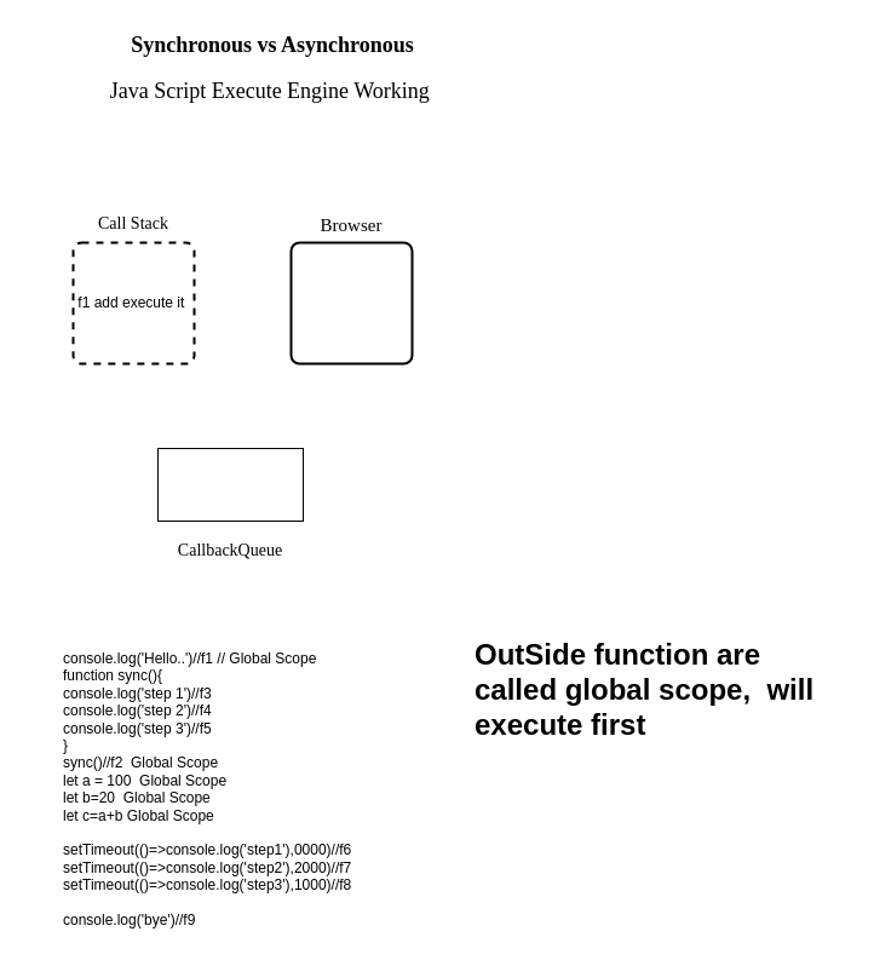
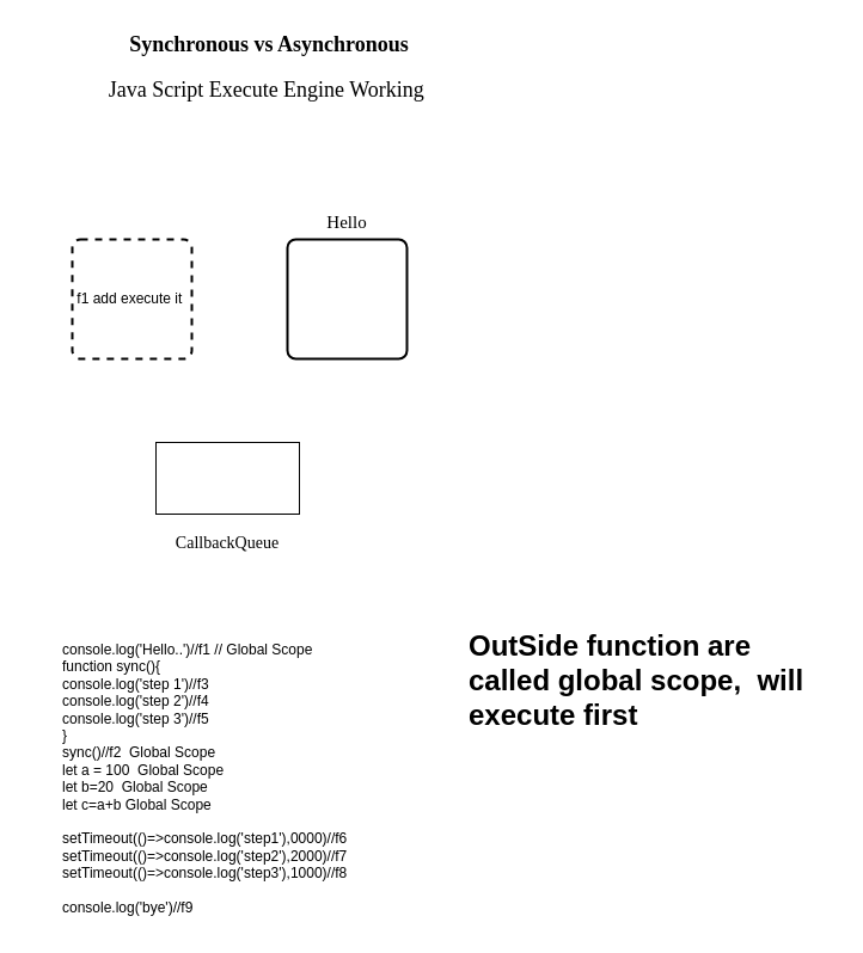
  <mxCell id="0" />
  <mxCell id="1" parent="0" />
  <mxCell id="2" value="f1 add execute it&amp;nbsp;" style="rounded=1;whiteSpace=wrap;html=1;absoluteArcSize=1;arcSize=14;strokeWidth=2;dashed=1;" parent="1" vertex="1"><mxGeometry x="60" y="200" width="100" height="100" as="geometry" /></mxCell>
  <mxCell id="3" value="" style="rounded=1;whiteSpace=wrap;html=1;absoluteArcSize=1;arcSize=14;strokeWidth=2;" parent="1" vertex="1"><mxGeometry x="240" y="200" width="100" height="100" as="geometry" /></mxCell>
  <mxCell id="4" value="" style="rounded=0;whiteSpace=wrap;html=1;labelBackgroundColor=none;fontStyle=0" parent="1" vertex="1"><mxGeometry x="130" y="370" width="120" height="60" as="geometry" /></mxCell>
- <mxCell id="5" value="Call Stack" style="text;html=1;align=center;verticalAlign=middle;whiteSpace=wrap;rounded=0;fontSize=14;fontFamily=Verdana;" parent="1" vertex="1"><mxGeometry x="70" y="170" width="80" height="30" as="geometry" /></mxCell>
  <mxCell id="6" value="&lt;h4 style=&quot;margin-top: 0px;&quot;&gt;&lt;font style=&quot;font-size: 18px;&quot; face=&quot;Verdana&quot;&gt;Synchronous vs Asynchronous&lt;/font&gt;&lt;/h4&gt;&lt;div&gt;&lt;font style=&quot;font-size: 18px;&quot; face=&quot;Verdana&quot;&gt;Java Script Execute Engine Working&amp;nbsp;&lt;/font&gt;&lt;/div&gt;" style="text;html=1;whiteSpace=wrap;overflow=hidden;rounded=0;align=center;" parent="1" vertex="1"><mxGeometry x="20" y="20" width="410" height="100" as="geometry" /></mxCell>
- <mxCell id="7" value="Browser" style="text;html=1;align=center;verticalAlign=middle;whiteSpace=wrap;rounded=0;fontSize=15;fontFamily=Verdana;" parent="1" vertex="1"><mxGeometry x="250" y="170" width="80" height="30" as="geometry" /></mxCell>
+ <mxCell id="7" value="Hello" style="text;html=1;align=center;verticalAlign=middle;whiteSpace=wrap;rounded=0;fontSize=15;fontFamily=Verdana;" parent="1" vertex="1"><mxGeometry x="250" y="170" width="80" height="30" as="geometry" /></mxCell>
  <mxCell id="8" value="CallbackQueue" style="text;html=1;align=center;verticalAlign=middle;whiteSpace=wrap;rounded=0;fontSize=14;fontFamily=Verdana;" parent="1" vertex="1"><mxGeometry x="140" y="440" width="100" height="30" as="geometry" /></mxCell>
  <mxCell id="9" value="&lt;span style=&quot;background-color: light-dark(#ffffff, var(--ge-dark-color, #121212));&quot;&gt;console.log('Hello..')//f1 // Global Scope&lt;br&gt;function sync(){&amp;nbsp;&lt;/span&gt;&lt;span style=&quot;background-color: rgb(255, 255, 255);&quot;&gt;&amp;nbsp;&lt;/span&gt;&lt;div&gt;&lt;span style=&quot;background-color: light-dark(#ffffff, var(--ge-dark-color, #121212));&quot;&gt;console.log('step 1')//f3&lt;br&gt;    console.log('step 2')//f4&lt;br&gt;    console.log('step 3')//f5&lt;br&gt;}&lt;br&gt;sync()//f2&amp;nbsp;&lt;/span&gt;&lt;span style=&quot;background-color: rgb(255, 255, 255);&quot;&gt;&amp;nbsp;Global Scope&lt;/span&gt;&lt;span style=&quot;background-color: light-dark(#ffffff, var(--ge-dark-color, #121212));&quot;&gt;&lt;br&gt;let a = 100&amp;nbsp;&lt;/span&gt;&lt;span style=&quot;background-color: rgb(255, 255, 255);&quot;&gt;&amp;nbsp;Global Scope&lt;/span&gt;&lt;span style=&quot;background-color: light-dark(#ffffff, var(--ge-dark-color, #121212));&quot;&gt;&lt;br&gt;let b=20&amp;nbsp;&lt;/span&gt;&lt;span style=&quot;background-color: rgb(255, 255, 255);&quot;&gt;&amp;nbsp;Global Scope&lt;/span&gt;&lt;span style=&quot;background-color: light-dark(#ffffff, var(--ge-dark-color, #121212));&quot;&gt;&lt;br&gt;let c=a+b&lt;/span&gt;&lt;span style=&quot;background-color: rgb(255, 255, 255);&quot;&gt;&amp;nbsp;Global Scope&lt;/span&gt;&lt;span style=&quot;background-color: light-dark(#ffffff, var(--ge-dark-color, #121212));&quot;&gt;&lt;br&gt;&lt;br&gt;setTimeout(()=&amp;gt;console.log('step1'),0000)//f6&lt;br&gt;setTimeout(()=&amp;gt;console.log('step2'),2000)//f7&lt;br&gt;setTimeout(()=&amp;gt;console.log('step3'),1000)//f8&lt;br&gt;&lt;br&gt;console.log('bye')//f9&lt;/span&gt;&lt;div&gt;&lt;span style=&quot;background-color: light-dark(#ffffff, var(--ge-dark-color, #121212));&quot;&gt;&lt;br&gt;&lt;/span&gt;&lt;/div&gt;&lt;div&gt;&lt;span style=&quot;background-color: light-dark(#ffffff, var(--ge-dark-color, #121212));&quot;&gt;&lt;br&gt;&lt;/span&gt;&lt;/div&gt;&lt;/div&gt;" style="text;html=1;align=left;verticalAlign=top;whiteSpace=wrap;rounded=0;" parent="1" vertex="1"><mxGeometry x="50" y="530" width="490" height="240" as="geometry" /></mxCell>
  <mxCell id="10" value="&lt;h1 style=&quot;margin-top: 0px;&quot;&gt;OutSide function are called global scope,&amp;nbsp; will execute first&lt;/h1&gt;" style="text;html=1;whiteSpace=wrap;overflow=hidden;rounded=0;" parent="1" vertex="1"><mxGeometry x="390" y="520" width="310" height="180" as="geometry" /></mxCell>
